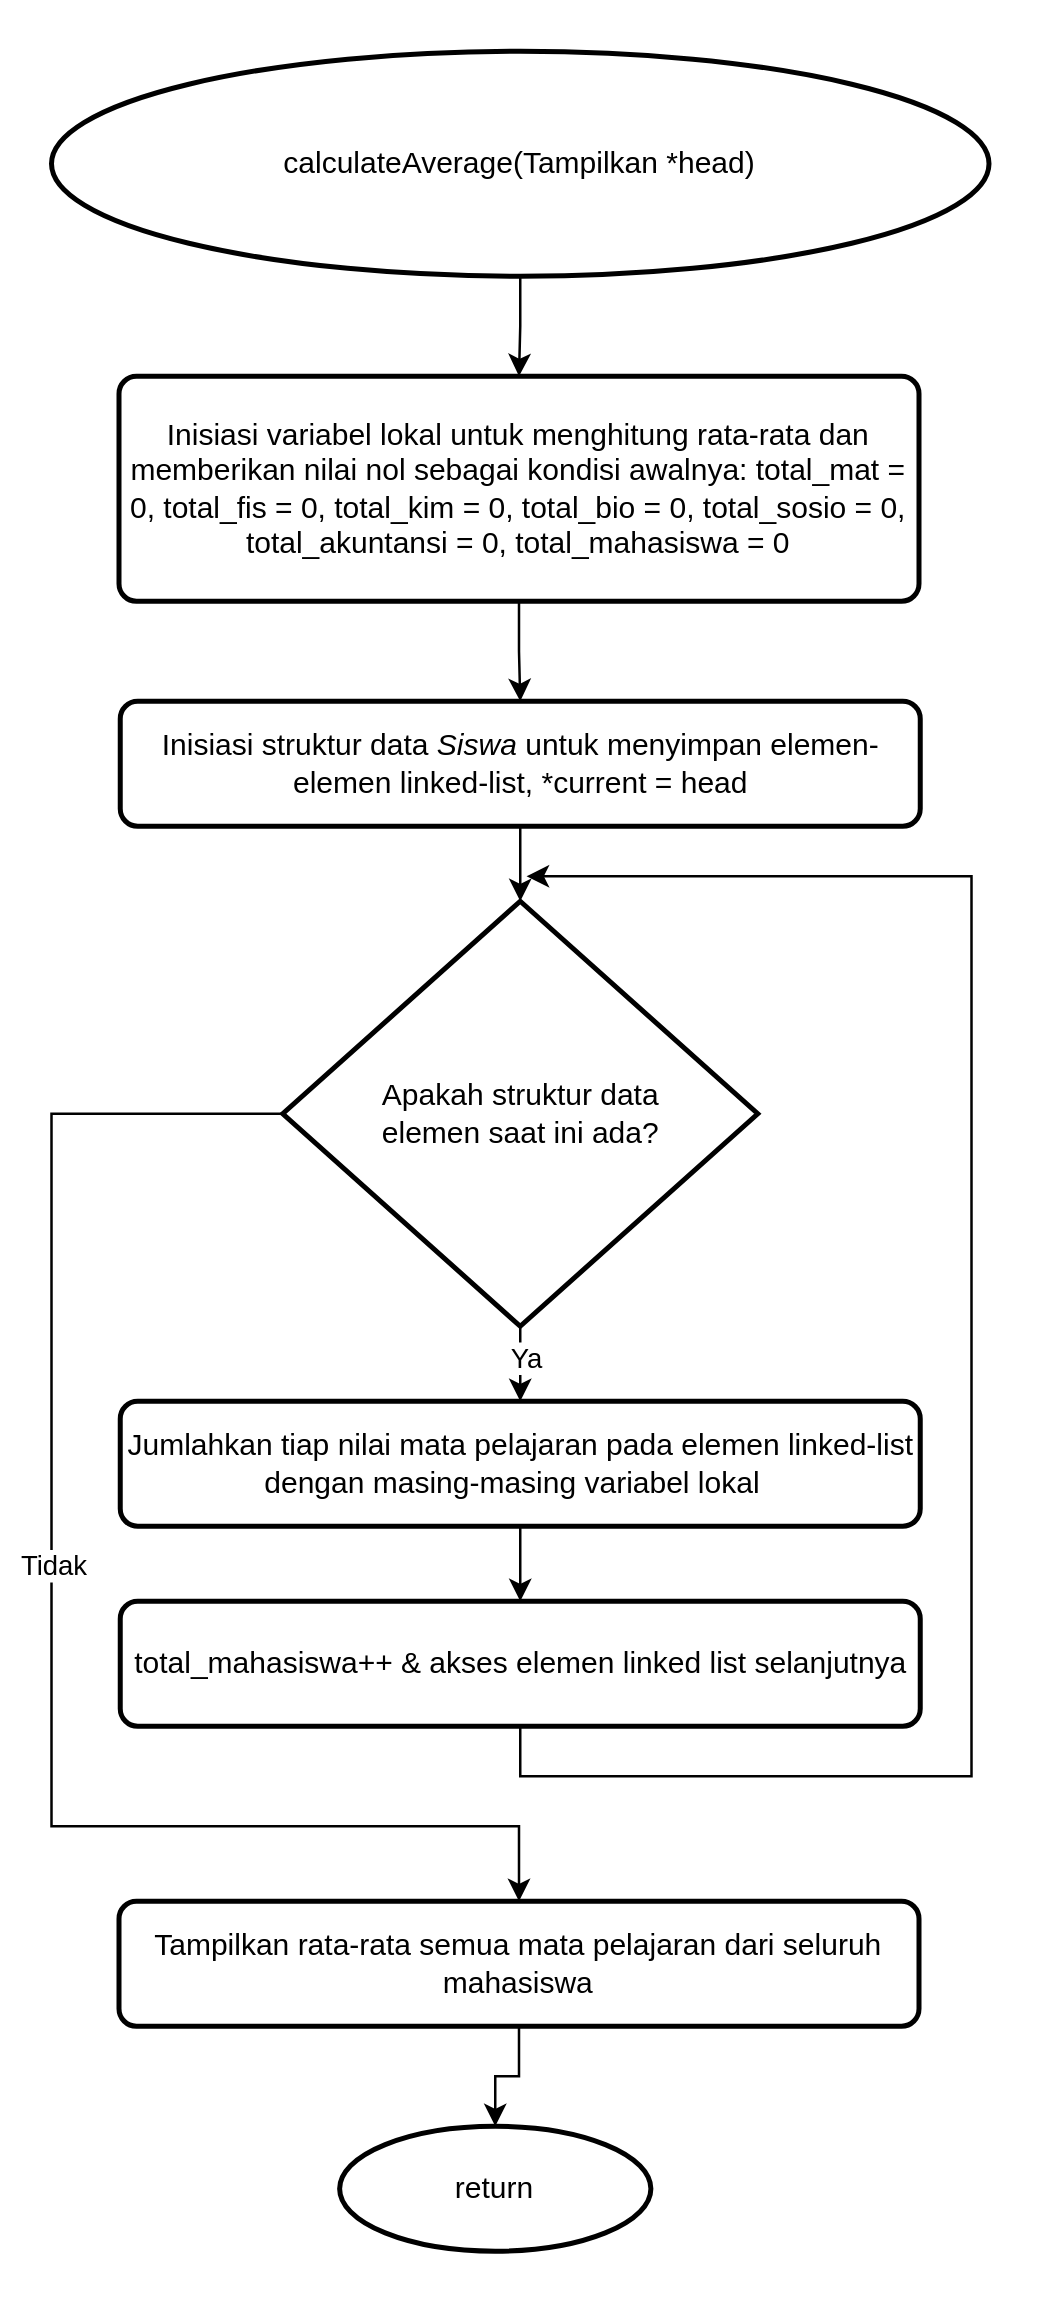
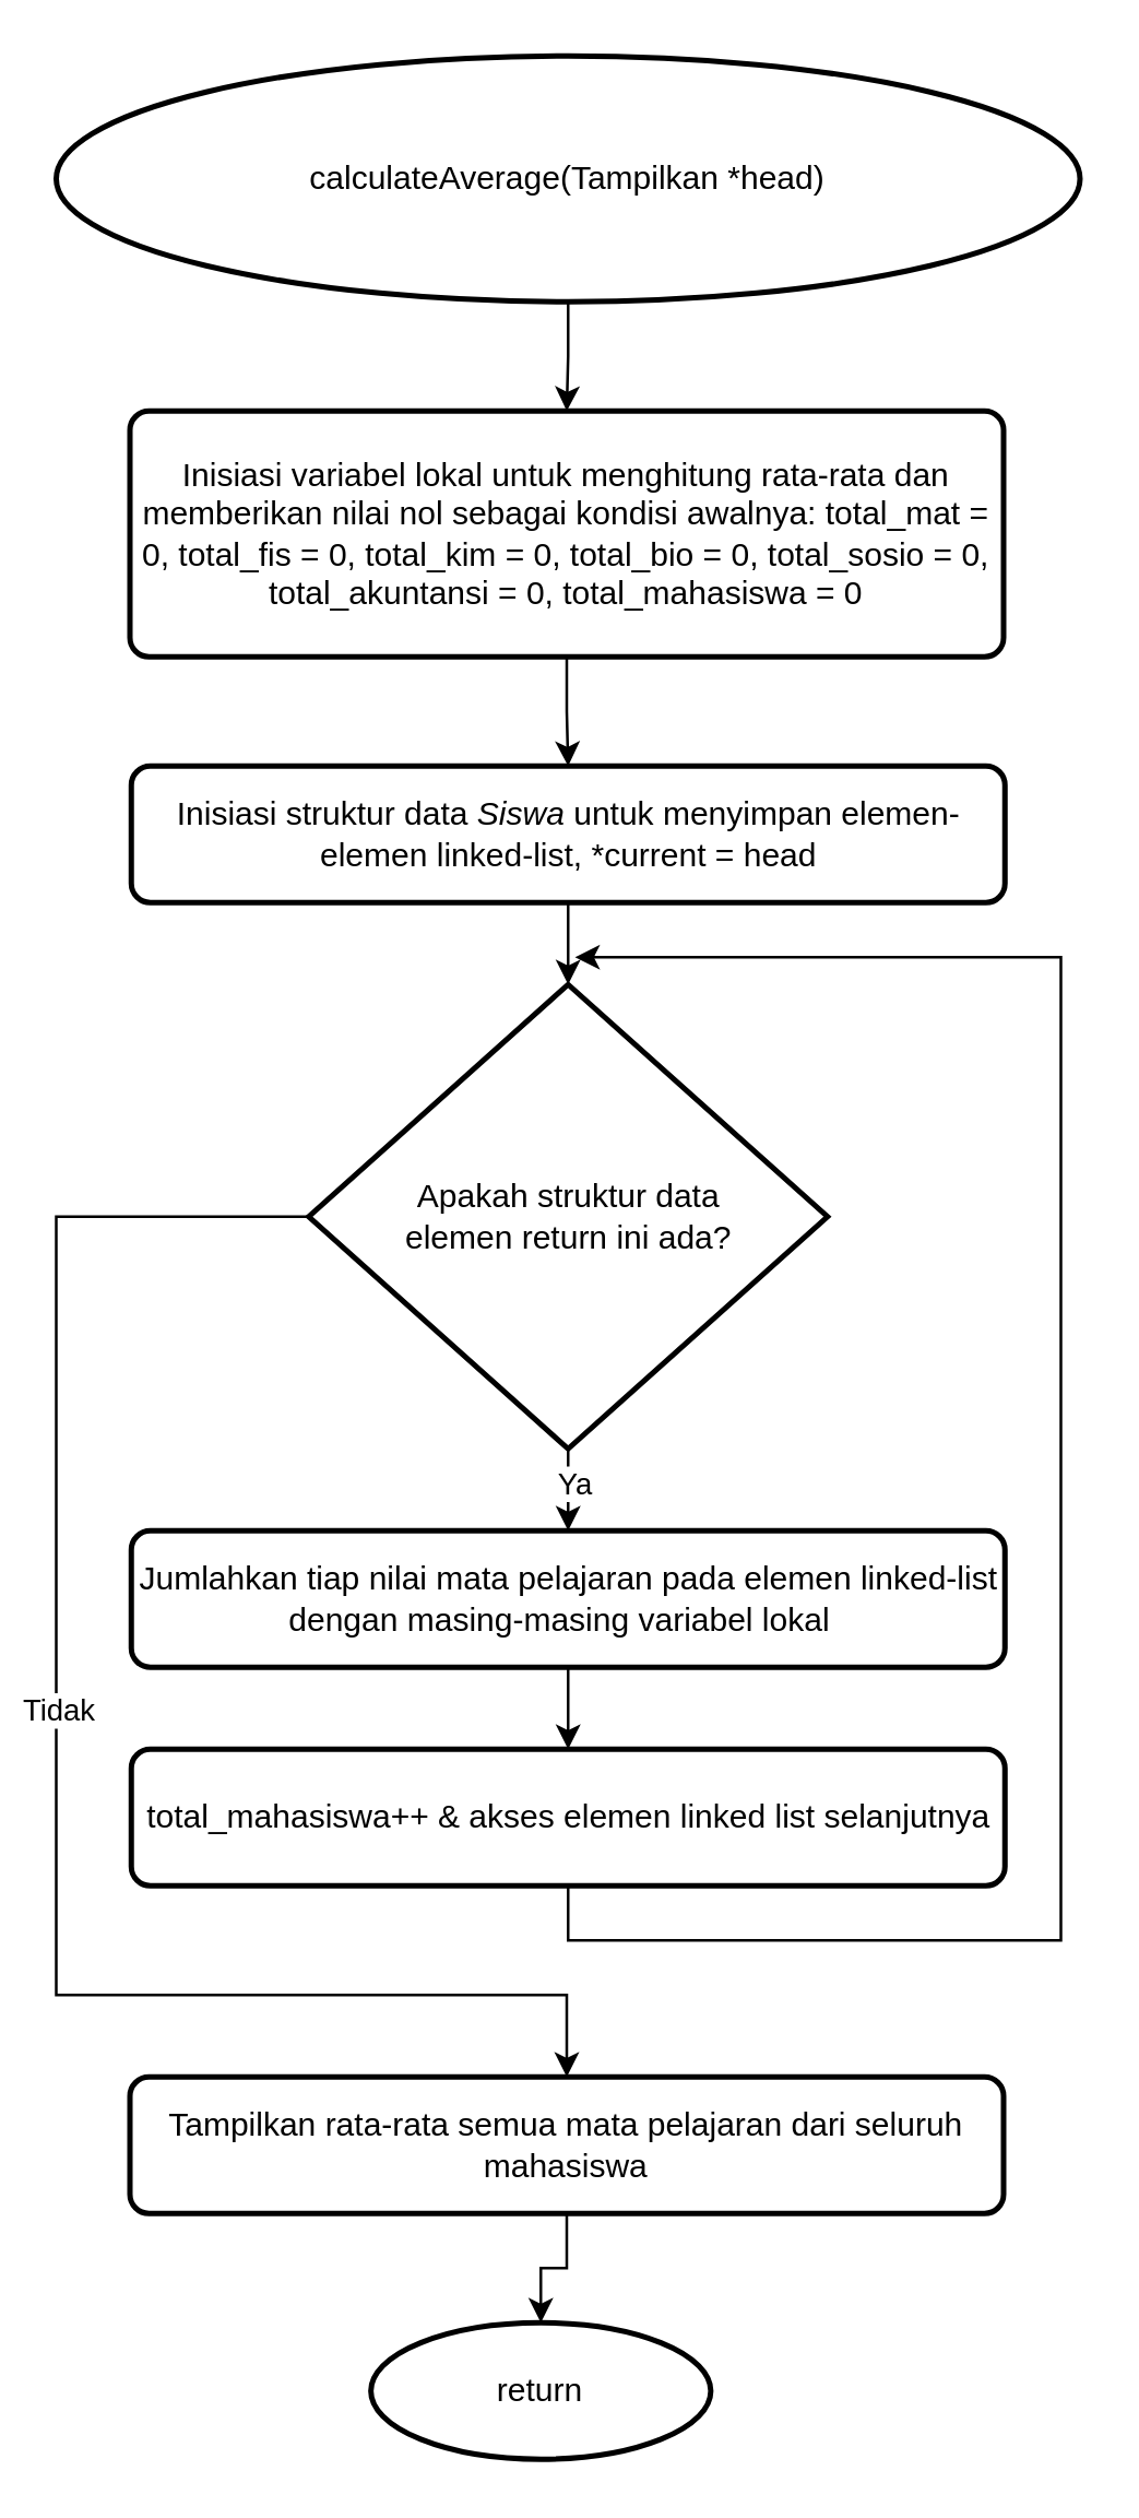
  <mxCell id="0" />
  <mxCell id="1" parent="0" />
  <mxCell id="2" style="edgeStyle=orthogonalEdgeStyle;rounded=0;orthogonalLoop=1;jettySize=auto;html=1;exitX=0.5;exitY=1;exitDx=0;exitDy=0;exitPerimeter=0;entryX=0.5;entryY=0;entryDx=0;entryDy=0;" parent="1" source="3" target="5" edge="1"><mxGeometry relative="1" as="geometry" /></mxCell>
  <mxCell id="3" value="calculateAverage(Tampilkan *head)" style="strokeWidth=2;html=1;shape=mxgraph.flowchart.start_1;whiteSpace=wrap;" parent="1" vertex="1"><mxGeometry x="20" y="20" width="375" height="90" as="geometry" /></mxCell>
  <mxCell id="4" style="edgeStyle=orthogonalEdgeStyle;rounded=0;orthogonalLoop=1;jettySize=auto;html=1;exitX=0.5;exitY=1;exitDx=0;exitDy=0;entryX=0.5;entryY=0;entryDx=0;entryDy=0;" parent="1" source="5" target="6" edge="1"><mxGeometry relative="1" as="geometry" /></mxCell>
  <mxCell id="5" value="Inisiasi variabel lokal untuk menghitung rata-rata dan memberikan nilai nol sebagai kondisi awalnya:&amp;nbsp;total_mat = 0, total_fis = 0, total_kim = 0, total_bio = 0, total_sosio = 0, total_akuntansi = 0, total_mahasiswa = 0" style="rounded=1;whiteSpace=wrap;html=1;absoluteArcSize=1;arcSize=14;strokeWidth=2;" parent="1" vertex="1"><mxGeometry x="47" y="150" width="320" height="90" as="geometry" /></mxCell>
  <mxCell id="6" value="Inisiasi struktur data &lt;i&gt;Siswa &lt;/i&gt;untuk menyimpan elemen-elemen linked-list, *current = head" style="rounded=1;whiteSpace=wrap;html=1;absoluteArcSize=1;arcSize=14;strokeWidth=2;" parent="1" vertex="1"><mxGeometry x="47.5" y="280" width="320" height="50" as="geometry" /></mxCell>
  <mxCell id="7" style="edgeStyle=orthogonalEdgeStyle;rounded=0;orthogonalLoop=1;jettySize=auto;html=1;exitX=0.5;exitY=1;exitDx=0;exitDy=0;exitPerimeter=0;entryX=0.5;entryY=0;entryDx=0;entryDy=0;" parent="1" source="11" target="14" edge="1"><mxGeometry relative="1" as="geometry" /></mxCell>
  <mxCell id="8" value="Ya" style="edgeLabel;html=1;align=center;verticalAlign=middle;resizable=0;points=[];" parent="7" vertex="1" connectable="0"><mxGeometry x="-0.186" y="2" relative="1" as="geometry"><mxPoint as="offset" /></mxGeometry></mxCell>
  <mxCell id="9" style="edgeStyle=orthogonalEdgeStyle;rounded=0;orthogonalLoop=1;jettySize=auto;html=1;exitX=0;exitY=0.5;exitDx=0;exitDy=0;exitPerimeter=0;entryX=0.5;entryY=0;entryDx=0;entryDy=0;" parent="1" source="11" target="17" edge="1"><mxGeometry relative="1" as="geometry"><mxPoint x="210" y="750" as="targetPoint" /><Array as="points"><mxPoint x="20" y="445" /><mxPoint x="20" y="730" /><mxPoint x="207" y="730" /></Array></mxGeometry></mxCell>
  <mxCell id="10" value="Tidak" style="edgeLabel;html=1;align=center;verticalAlign=middle;resizable=0;points=[];" parent="9" vertex="1" connectable="0"><mxGeometry x="-0.082" relative="1" as="geometry"><mxPoint as="offset" /></mxGeometry></mxCell>
- <mxCell id="11" value="Apakah struktur data &lt;br&gt;elemen saat ini ada?" style="strokeWidth=2;html=1;shape=mxgraph.flowchart.decision;whiteSpace=wrap;" parent="1" vertex="1"><mxGeometry x="112.5" y="360" width="190" height="170" as="geometry" /></mxCell>
+ <mxCell id="11" value="Apakah struktur data &lt;br&gt;elemen return ini ada?" style="strokeWidth=2;html=1;shape=mxgraph.flowchart.decision;whiteSpace=wrap;" parent="1" vertex="1"><mxGeometry x="112.5" y="360" width="190" height="170" as="geometry" /></mxCell>
  <mxCell id="12" style="edgeStyle=orthogonalEdgeStyle;rounded=0;orthogonalLoop=1;jettySize=auto;html=1;exitX=0.5;exitY=1;exitDx=0;exitDy=0;entryX=0.5;entryY=0;entryDx=0;entryDy=0;entryPerimeter=0;" parent="1" source="6" target="11" edge="1"><mxGeometry relative="1" as="geometry" /></mxCell>
  <mxCell id="13" style="edgeStyle=orthogonalEdgeStyle;rounded=0;orthogonalLoop=1;jettySize=auto;html=1;exitX=0.5;exitY=1;exitDx=0;exitDy=0;entryX=0.5;entryY=0;entryDx=0;entryDy=0;" parent="1" source="14" target="16" edge="1"><mxGeometry relative="1" as="geometry" /></mxCell>
  <mxCell id="14" value="Jumlahkan tiap nilai mata pelajaran pada elemen linked-list dengan masing-masing variabel lokal&amp;nbsp;&amp;nbsp;" style="rounded=1;whiteSpace=wrap;html=1;absoluteArcSize=1;arcSize=14;strokeWidth=2;" parent="1" vertex="1"><mxGeometry x="47.5" y="560" width="320" height="50" as="geometry" /></mxCell>
  <mxCell id="15" style="edgeStyle=orthogonalEdgeStyle;rounded=0;orthogonalLoop=1;jettySize=auto;html=1;exitX=0.5;exitY=1;exitDx=0;exitDy=0;" parent="1" source="16" edge="1"><mxGeometry relative="1" as="geometry"><mxPoint x="210" y="350" as="targetPoint" /><Array as="points"><mxPoint x="208" y="710" /><mxPoint x="388" y="710" /><mxPoint x="388" y="350" /></Array></mxGeometry></mxCell>
  <mxCell id="16" value="total_mahasiswa++ &amp;amp; akses elemen linked list selanjutnya" style="rounded=1;whiteSpace=wrap;html=1;absoluteArcSize=1;arcSize=14;strokeWidth=2;" parent="1" vertex="1"><mxGeometry x="47.5" y="640" width="320" height="50" as="geometry" /></mxCell>
  <mxCell id="17" value="Tampilkan rata-rata semua mata pelajaran dari seluruh mahasiswa" style="rounded=1;whiteSpace=wrap;html=1;absoluteArcSize=1;arcSize=14;strokeWidth=2;" parent="1" vertex="1"><mxGeometry x="47" y="760" width="320" height="50" as="geometry" /></mxCell>
  <mxCell id="18" value="return" style="strokeWidth=2;html=1;shape=mxgraph.flowchart.start_1;whiteSpace=wrap;" parent="1" vertex="1"><mxGeometry x="135.25" y="850" width="124.5" height="50" as="geometry" /></mxCell>
  <mxCell id="19" style="edgeStyle=orthogonalEdgeStyle;rounded=0;orthogonalLoop=1;jettySize=auto;html=1;exitX=0.5;exitY=1;exitDx=0;exitDy=0;entryX=0.5;entryY=0;entryDx=0;entryDy=0;entryPerimeter=0;" parent="1" source="17" target="18" edge="1"><mxGeometry relative="1" as="geometry" /></mxCell>
